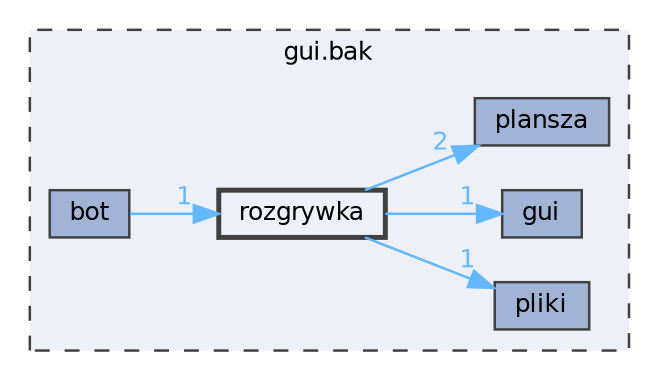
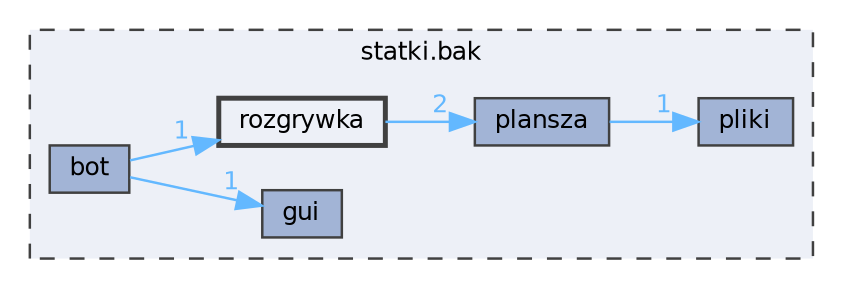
  digraph {
    compound=true
    rankdir=LR
    node [color=grey25 fillcolor="#a2b4d6" fontname=Helvetica fontsize=10 shape=box style=filled]
    edge [color=steelblue1 fontcolor=steelblue1 fontname=Helvetica fontsize=10 headlabel=1 labeldistance=1.5 labelfontname=Helvetica labelfontsize=10]
    n1 [height=0.2 label=pliki width=0.4]
    n2 [height=0.2 label=gui width=0.4]
    n3 [height=0.2 label=plansza width=0.4]
    n4 [height=0.2 label=bot width=0.4]
    n5 [fillcolor="#edf0f7" height=0.2 label=rozgrywka style="filled,bold" width=0.4]
    subgraph cluster_1 {
      bgcolor="#edf0f7"
      fontname=Helvetica
      fontsize=10
-     label="gui.bak"
+     label="statki.bak"
      pencolor=grey25
      style="filled,dashed"
      n1
      n2
      n3
      n4
      n5
    }
    n4 -> n5
-   n5 -> n1
-   n5 -> n2
+   n3 -> n1
+   n4 -> n2
    n5 -> n3 [headlabel=2]
  }
